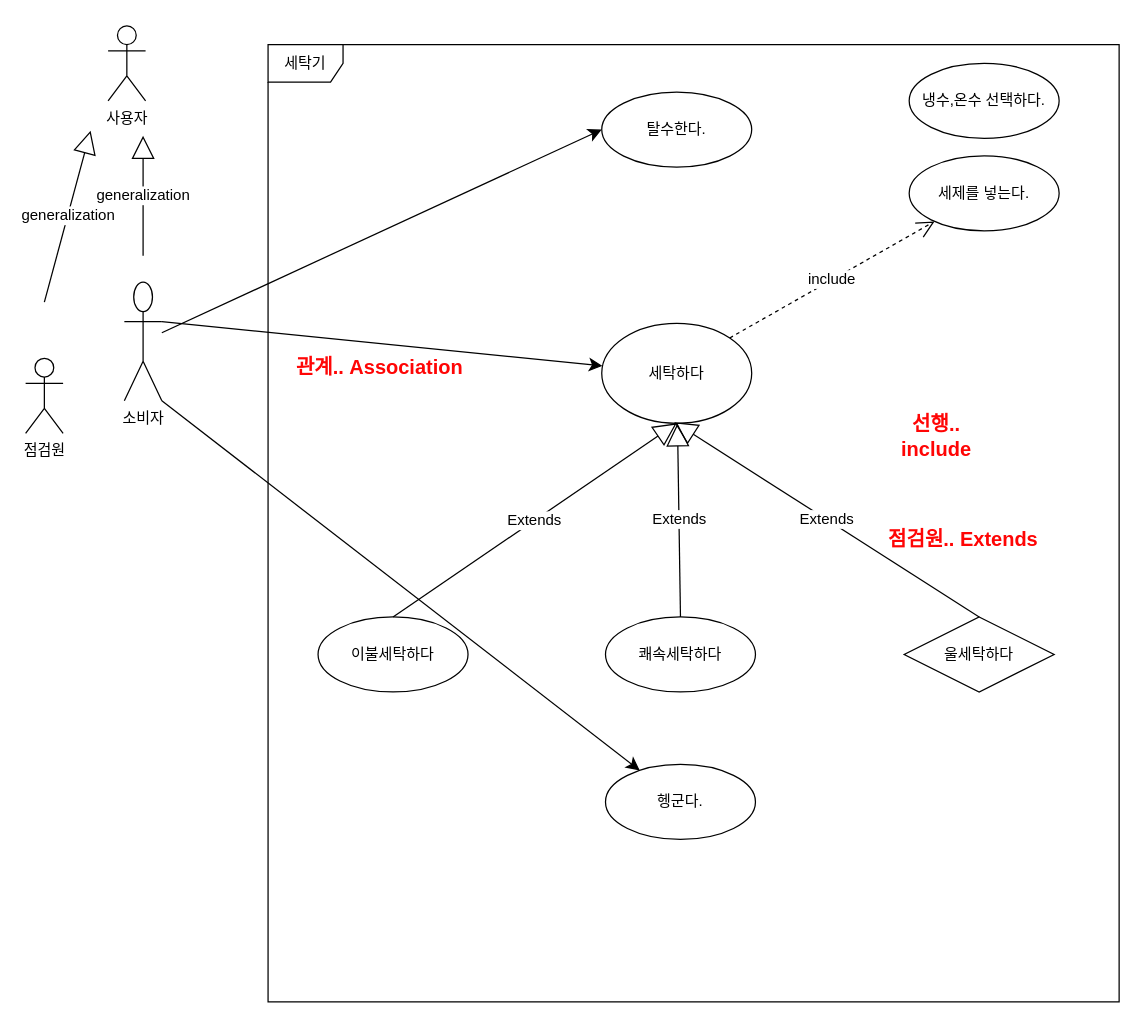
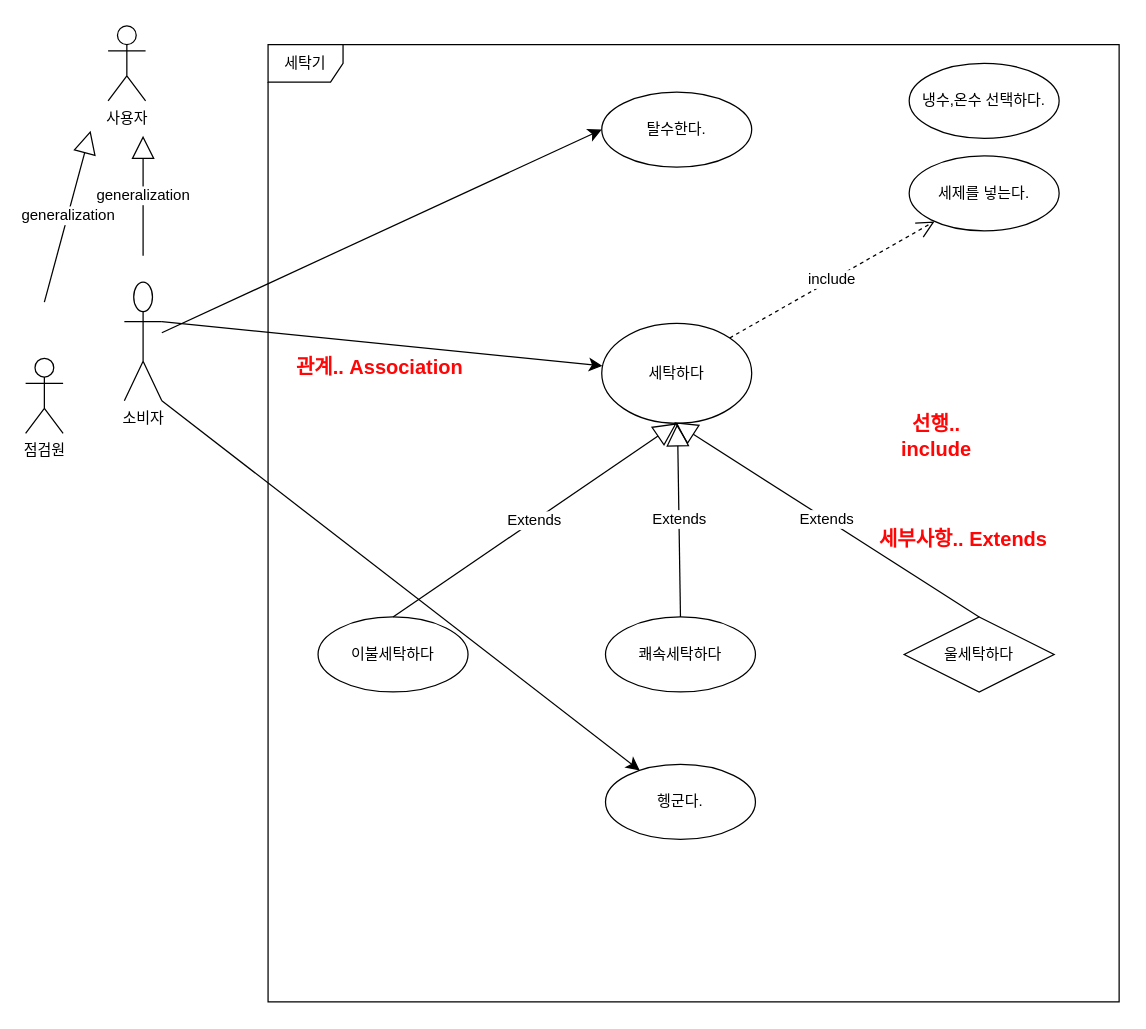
  <mxCell id="0" />
  <mxCell id="1" parent="0" />
  <mxCell id="2" style="edgeStyle=none;curved=1;rounded=0;orthogonalLoop=1;jettySize=auto;html=1;fontSize=12;startSize=8;endSize=8;exitX=1;exitY=0.333;exitDx=0;exitDy=0;exitPerimeter=0;" edge="1" parent="1" source="3" target="4"><mxGeometry relative="1" as="geometry"><mxPoint x="127" y="157" as="sourcePoint" /></mxGeometry></mxCell>
  <mxCell id="3" value="소비자" style="shape=umlActor;verticalLabelPosition=bottom;verticalAlign=top;html=1;outlineConnect=0;" vertex="1" parent="1"><mxGeometry x="99" y="225" width="30" height="95" as="geometry" /></mxCell>
  <mxCell id="4" value="세탁하다" style="ellipse;whiteSpace=wrap;html=1;" vertex="1" parent="1"><mxGeometry x="481" y="258" width="120" height="80" as="geometry" /></mxCell>
  <mxCell id="5" value="이불세탁하다" style="ellipse;whiteSpace=wrap;html=1;" vertex="1" parent="1"><mxGeometry x="254" y="493" width="120" height="60" as="geometry" /></mxCell>
  <mxCell id="6" value="쾌속세탁하다" style="ellipse;whiteSpace=wrap;html=1;" vertex="1" parent="1"><mxGeometry x="484" y="493" width="120" height="60" as="geometry" /></mxCell>
  <mxCell id="7" value="헹군다." style="ellipse;whiteSpace=wrap;html=1;" vertex="1" parent="1"><mxGeometry x="484" y="611" width="120" height="60" as="geometry" /></mxCell>
  <mxCell id="8" value="세제를 넣는다." style="ellipse;whiteSpace=wrap;html=1;" vertex="1" parent="1"><mxGeometry x="727" y="124" width="120" height="60" as="geometry" /></mxCell>
  <mxCell id="9" value="냉수,온수 선택하다." style="ellipse;whiteSpace=wrap;html=1;" vertex="1" parent="1"><mxGeometry x="727" y="50" width="120" height="60" as="geometry" /></mxCell>
  <mxCell id="10" value="탈수한다." style="ellipse;whiteSpace=wrap;html=1;" vertex="1" parent="1"><mxGeometry x="481" y="73" width="120" height="60" as="geometry" /></mxCell>
  <mxCell id="11" value="세탁기" style="shape=umlFrame;whiteSpace=wrap;html=1;pointerEvents=0;" vertex="1" parent="1"><mxGeometry x="214" y="35" width="681" height="766" as="geometry" /></mxCell>
  <mxCell id="12" value="울세탁하다" style="rhombus;whiteSpace=wrap;html=1;" vertex="1" parent="1"><mxGeometry x="723" y="493" width="120" height="60" as="geometry" /></mxCell>
  <mxCell id="13" value="Extends" style="endArrow=block;endSize=16;endFill=0;html=1;rounded=0;fontSize=12;curved=1;exitX=0.5;exitY=0;exitDx=0;exitDy=0;entryX=0.5;entryY=1;entryDx=0;entryDy=0;" edge="1" parent="1" source="5" target="4"><mxGeometry width="160" relative="1" as="geometry"><mxPoint x="494.5" y="323.14" as="sourcePoint" /><mxPoint x="354.5" y="260.995" as="targetPoint" /></mxGeometry></mxCell>
  <mxCell id="14" value="Extends" style="endArrow=block;endSize=16;endFill=0;html=1;rounded=0;fontSize=12;curved=1;exitX=0.5;exitY=0;exitDx=0;exitDy=0;" edge="1" parent="1" source="6" target="4"><mxGeometry width="160" relative="1" as="geometry"><mxPoint x="426" y="398" as="sourcePoint" /><mxPoint x="553" y="201" as="targetPoint" /></mxGeometry></mxCell>
  <mxCell id="15" value="Extends" style="endArrow=block;endSize=16;endFill=0;html=1;rounded=0;fontSize=12;curved=1;exitX=0.5;exitY=0;exitDx=0;exitDy=0;" edge="1" parent="1" source="12"><mxGeometry width="160" relative="1" as="geometry"><mxPoint x="776" y="347" as="sourcePoint" /><mxPoint x="539" y="337" as="targetPoint" /></mxGeometry></mxCell>
  <mxCell id="16" style="edgeStyle=none;curved=1;rounded=0;orthogonalLoop=1;jettySize=auto;html=1;fontSize=12;startSize=8;endSize=8;entryX=0;entryY=0.5;entryDx=0;entryDy=0;" edge="1" parent="1" source="3" target="10"><mxGeometry relative="1" as="geometry"><mxPoint x="129" y="148" as="sourcePoint" /><mxPoint x="510" y="239" as="targetPoint" /></mxGeometry></mxCell>
  <mxCell id="17" style="edgeStyle=none;curved=1;rounded=0;orthogonalLoop=1;jettySize=auto;html=1;fontSize=12;startSize=8;endSize=8;exitX=1;exitY=1;exitDx=0;exitDy=0;exitPerimeter=0;" edge="1" parent="1" source="3" target="7"><mxGeometry relative="1" as="geometry"><mxPoint x="137" y="167" as="sourcePoint" /><mxPoint x="498" y="290" as="targetPoint" /></mxGeometry></mxCell>
  <mxCell id="18" value="include" style="endArrow=open;endSize=12;dashed=1;html=1;rounded=0;fontSize=12;curved=1;exitX=1;exitY=0;exitDx=0;exitDy=0;" edge="1" parent="1" source="4" target="8"><mxGeometry width="160" relative="1" as="geometry"><mxPoint x="589" y="261" as="sourcePoint" /><mxPoint x="749" y="261" as="targetPoint" /></mxGeometry></mxCell>
  <mxCell id="19" value="&lt;b&gt;&lt;font color=&quot;#ff0505&quot;&gt;선행.. include&lt;/font&gt;&lt;/b&gt;" style="text;html=1;align=center;verticalAlign=middle;whiteSpace=wrap;rounded=0;fontSize=16;" vertex="1" parent="1"><mxGeometry x="719" y="334" width="60" height="30" as="geometry" /></mxCell>
- <mxCell id="20" value="&lt;font color=&quot;#ff0505&quot;&gt;&lt;b&gt;점검원.. Extends&lt;/b&gt;&lt;/font&gt;" style="text;html=1;align=center;verticalAlign=middle;whiteSpace=wrap;rounded=0;fontSize=16;" vertex="1" parent="1"><mxGeometry x="698" y="416" width="145" height="30" as="geometry" /></mxCell>
+ <mxCell id="20" value="&lt;font color=&quot;#ff0505&quot;&gt;&lt;b&gt;세부사항.. Extends&lt;/b&gt;&lt;/font&gt;" style="text;html=1;align=center;verticalAlign=middle;whiteSpace=wrap;rounded=0;fontSize=16;" vertex="1" parent="1"><mxGeometry x="698" y="416" width="145" height="30" as="geometry" /></mxCell>
  <mxCell id="21" value="&lt;font color=&quot;#ff0505&quot;&gt;&lt;b&gt;관계.. Association&lt;/b&gt;&lt;/font&gt;" style="text;html=1;align=center;verticalAlign=middle;whiteSpace=wrap;rounded=0;fontSize=16;" vertex="1" parent="1"><mxGeometry x="231" y="278" width="145" height="30" as="geometry" /></mxCell>
  <mxCell id="22" value="사용자&lt;div&gt;&lt;br&gt;&lt;/div&gt;" style="shape=umlActor;verticalLabelPosition=bottom;verticalAlign=top;html=1;outlineConnect=0;" vertex="1" parent="1"><mxGeometry x="86" y="20" width="30" height="60" as="geometry" /></mxCell>
  <mxCell id="23" value="점검원" style="shape=umlActor;verticalLabelPosition=bottom;verticalAlign=top;html=1;outlineConnect=0;" vertex="1" parent="1"><mxGeometry x="20" y="286" width="30" height="60" as="geometry" /></mxCell>
  <mxCell id="24" value="generalization" style="endArrow=block;endSize=16;endFill=0;html=1;rounded=0;fontSize=12;curved=1;" edge="1" parent="1"><mxGeometry width="160" relative="1" as="geometry"><mxPoint x="35" y="241" as="sourcePoint" /><mxPoint x="72" y="104" as="targetPoint" /></mxGeometry></mxCell>
  <mxCell id="25" value="generalization" style="endArrow=block;endSize=16;endFill=0;html=1;rounded=0;fontSize=12;curved=1;" edge="1" parent="1"><mxGeometry width="160" relative="1" as="geometry"><mxPoint x="114" y="204" as="sourcePoint" /><mxPoint x="114" y="108" as="targetPoint" /></mxGeometry></mxCell>
  <mxCell id="26" style="edgeStyle=none;curved=1;rounded=0;orthogonalLoop=1;jettySize=auto;html=1;exitX=0;exitY=0;exitDx=0;exitDy=0;fontSize=12;startSize=8;endSize=8;" edge="1" parent="1" source="7" target="7"><mxGeometry relative="1" as="geometry" /></mxCell>
